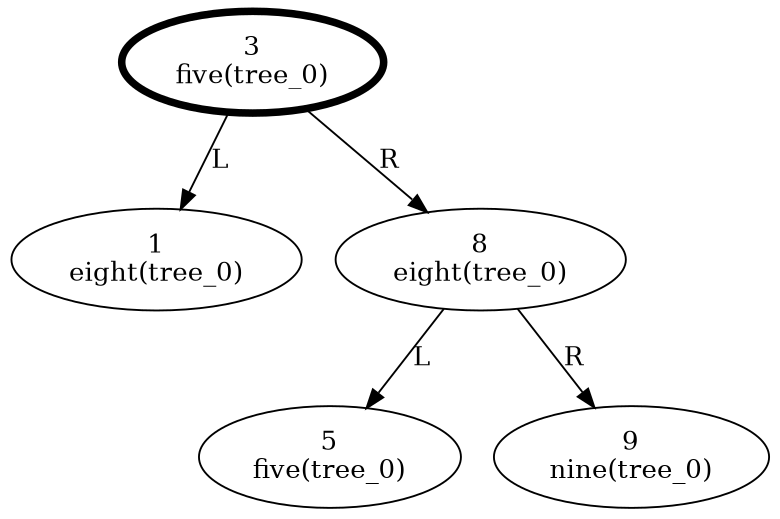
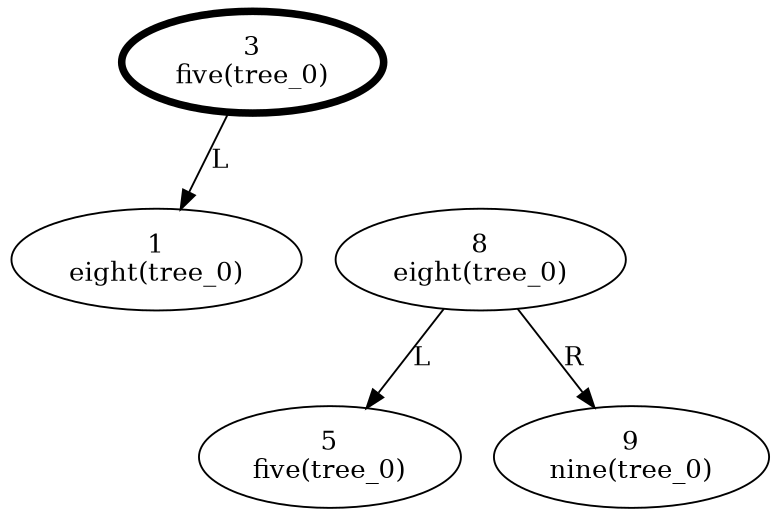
  digraph {
    n1 [label="3\nfive(tree_0)" penwidth=4]
    n2 [label="1\neight(tree_0)"]
    n3 [label="8\neight(tree_0)"]
    n4 [label="5\nfive(tree_0)"]
    n5 [label="9\nnine(tree_0)"]
    n1 -> n2 [label=L]
-   n1 -> n3 [label=R]
    n3 -> n4 [label=L]
    n3 -> n5 [label=R]
  }
